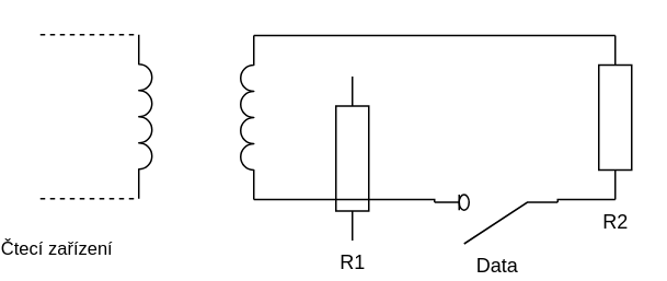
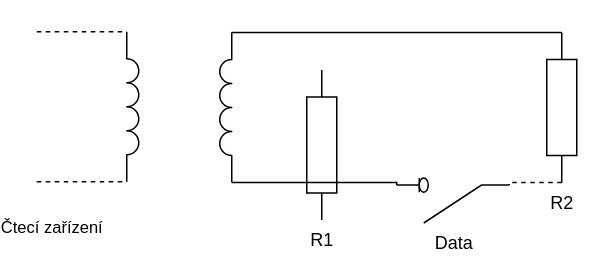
  <mxCell id="0" />
  <mxCell id="1" parent="0" />
- <mxCell id="2" style="edgeStyle=orthogonalEdgeStyle;rounded=0;orthogonalLoop=1;jettySize=auto;html=1;exitX=0;exitY=0.5;exitDx=0;exitDy=0;exitPerimeter=0;entryX=0;entryY=0.845;entryDx=0;entryDy=0;entryPerimeter=0;endArrow=none;endFill=0;" edge="1" parent="1" source="3" target="8"><mxGeometry relative="1" as="geometry"><Array as="points"><mxPoint x="350" y="121" /><mxPoint x="350" y="121" /></Array></mxGeometry></mxCell>
+ <mxCell id="2" style="edgeStyle=orthogonalEdgeStyle;rounded=0;orthogonalLoop=1;jettySize=auto;html=1;exitX=0;exitY=0.5;exitDx=0;exitDy=0;exitPerimeter=0;entryX=0;entryY=0.845;entryDx=0;entryDy=0;entryPerimeter=0;endArrow=none;endFill=0;dashed=1;" edge="1" parent="1" source="3" target="8"><mxGeometry relative="1" as="geometry"><Array as="points"><mxPoint x="350" y="121" /><mxPoint x="350" y="121" /></Array></mxGeometry></mxCell>
  <mxCell id="3" value="R2" style="pointerEvents=1;verticalLabelPosition=bottom;shadow=0;dashed=0;align=center;fillColor=#ffffff;html=1;verticalAlign=top;strokeWidth=1;shape=mxgraph.electrical.resistors.resistor_1;direction=north;" vertex="1" parent="1"><mxGeometry x="360" y="21" width="20" height="100" as="geometry" /></mxCell>
  <mxCell id="4" value="R1" style="pointerEvents=1;verticalLabelPosition=bottom;shadow=0;dashed=0;align=center;fillColor=#ffffff;html=1;verticalAlign=top;strokeWidth=1;shape=mxgraph.electrical.resistors.resistor_1;direction=south;" vertex="1" parent="1"><mxGeometry x="200" y="46" width="20" height="100" as="geometry" /></mxCell>
  <mxCell id="5" style="edgeStyle=orthogonalEdgeStyle;rounded=0;orthogonalLoop=1;jettySize=auto;html=1;exitX=1;exitY=1;exitDx=0;exitDy=0;exitPerimeter=0;entryX=1;entryY=0.5;entryDx=0;entryDy=0;entryPerimeter=0;endArrow=none;endFill=0;" edge="1" parent="1" source="6" target="3"><mxGeometry relative="1" as="geometry"><Array as="points"><mxPoint x="210" y="21" /><mxPoint x="210" y="21" /></Array></mxGeometry></mxCell>
  <mxCell id="6" value="" style="pointerEvents=1;verticalLabelPosition=bottom;shadow=0;dashed=0;align=center;fillColor=#ffffff;html=1;verticalAlign=top;strokeWidth=1;shape=mxgraph.electrical.inductors.inductor_3;direction=north;" vertex="1" parent="1"><mxGeometry x="142" y="21" width="8" height="100" as="geometry" /></mxCell>
  <mxCell id="7" style="edgeStyle=orthogonalEdgeStyle;rounded=0;orthogonalLoop=1;jettySize=auto;html=1;exitX=1;exitY=0.845;exitDx=0;exitDy=0;exitPerimeter=0;endArrow=none;endFill=0;" edge="1" parent="1" source="8"><mxGeometry relative="1" as="geometry"><mxPoint x="150" y="121" as="targetPoint" /><Array as="points"><mxPoint x="260" y="121" /></Array></mxGeometry></mxCell>
  <mxCell id="8" value="Data" style="pointerEvents=1;verticalLabelPosition=bottom;shadow=0;dashed=0;align=center;fillColor=#ffffff;html=1;verticalAlign=top;strokeWidth=1;shape=mxgraph.electrical.electro-mechanical.switch_disconnector;direction=west;" vertex="1" parent="1"><mxGeometry x="260" y="118" width="75" height="30" as="geometry" /></mxCell>
  <mxCell id="9" value="" style="pointerEvents=1;verticalLabelPosition=bottom;shadow=0;dashed=0;align=center;fillColor=#ffffff;html=1;verticalAlign=top;strokeWidth=1;shape=mxgraph.electrical.inductors.inductor_3;direction=south;" vertex="1" parent="1"><mxGeometry x="80" y="20.5" width="8" height="100" as="geometry" /></mxCell>
  <mxCell id="10" value="" style="endArrow=none;dashed=1;html=1;entryX=0;entryY=1;entryDx=0;entryDy=0;entryPerimeter=0;" edge="1" parent="1" target="9"><mxGeometry width="50" height="50" relative="1" as="geometry"><mxPoint x="20" y="20.5" as="sourcePoint" /><mxPoint x="130" y="170.5" as="targetPoint" /></mxGeometry></mxCell>
  <mxCell id="11" value="Čtecí zařízení" style="endArrow=none;dashed=1;html=1;entryX=1;entryY=1;entryDx=0;entryDy=0;entryPerimeter=0;" edge="1" parent="1" target="9"><mxGeometry x="-0.667" y="-30" width="50" height="50" relative="1" as="geometry"><mxPoint x="20" y="120.5" as="sourcePoint" /><mxPoint x="80" y="170.5" as="targetPoint" /><mxPoint as="offset" /></mxGeometry></mxCell>
